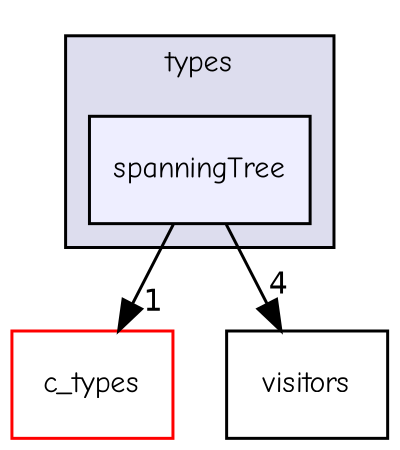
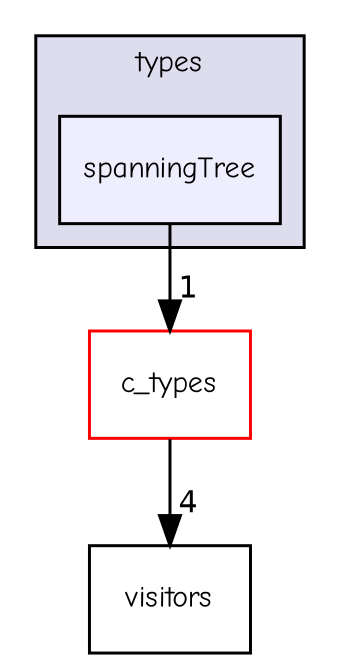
  digraph {
    compound=true
    fontname="Comic Neue"
    node [fontname="Comic Neue" fontsize=10 shape=box style=filled]
    edge [fontname="Comic Neue" labeldistance=1.5 labelfontname=Helvetica labelfontsize=10]
    n1 [fillcolor="#eeeeff" label=spanningTree pencolor=black]
    n2 [color=red fillcolor=white label=c_types]
    n3 [label=visitors style=""]
    subgraph cluster_1 {
      bgcolor="#ddddee"
      fontsize=10
      label=types
      pencolor=black
      n1
    }
    n1 -> n2 [headlabel=1]
-   n1 -> n3 [headlabel=4]
+   n2 -> n3 [headlabel=4]
  }
